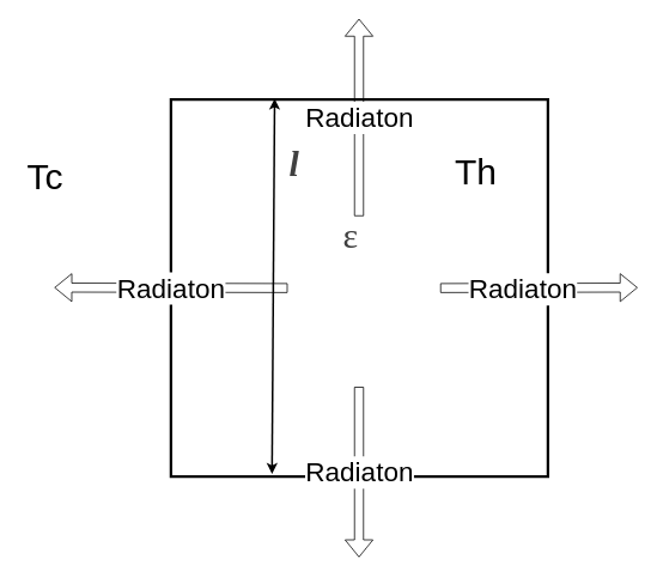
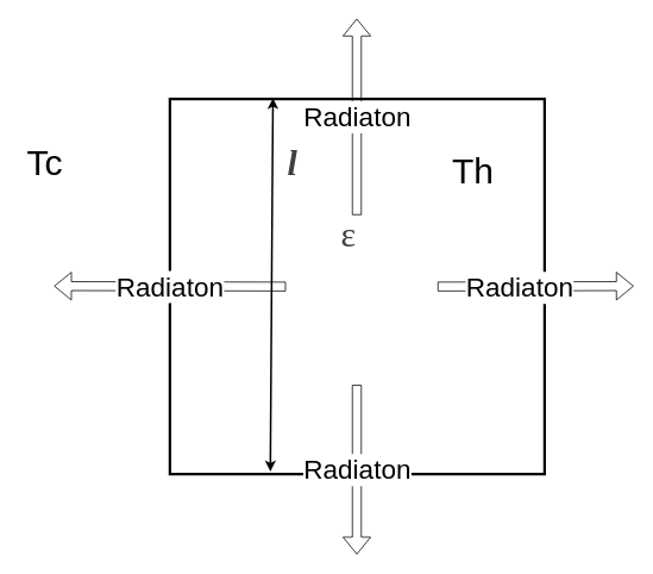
  <mxCell id="0" />
  <mxCell id="1" parent="0" />
  <mxCell id="2" value="" style="whiteSpace=wrap;html=1;aspect=fixed;strokeWidth=3;" vertex="1" parent="1"><mxGeometry x="190" y="110" width="420" height="420" as="geometry" /></mxCell>
  <mxCell id="3" value="&lt;meta charset=&quot;utf-8&quot;&gt;&lt;span style=&quot;color: rgb(0, 0, 0); font-family: Helvetica; font-size: 30px; font-style: normal; font-variant-ligatures: normal; font-variant-caps: normal; font-weight: 400; letter-spacing: normal; orphans: 2; text-align: center; text-indent: 0px; text-transform: none; widows: 2; word-spacing: 0px; -webkit-text-stroke-width: 0px; white-space: nowrap; background-color: rgb(255, 255, 255); text-decoration-thickness: initial; text-decoration-style: initial; text-decoration-color: initial; display: inline !important; float: none;&quot;&gt;Radiaton&lt;/span&gt;" style="shape=flexArrow;endArrow=classic;html=1;rounded=0;" edge="1" parent="1"><mxGeometry width="50" height="50" relative="1" as="geometry"><mxPoint x="320" y="320" as="sourcePoint" /><mxPoint x="60" y="319.5" as="targetPoint" /></mxGeometry></mxCell>
  <mxCell id="4" value="&lt;meta charset=&quot;utf-8&quot;&gt;&lt;span style=&quot;color: rgb(0, 0, 0); font-family: Helvetica; font-size: 30px; font-style: normal; font-variant-ligatures: normal; font-variant-caps: normal; font-weight: 400; letter-spacing: normal; orphans: 2; text-align: center; text-indent: 0px; text-transform: none; widows: 2; word-spacing: 0px; -webkit-text-stroke-width: 0px; white-space: nowrap; background-color: rgb(255, 255, 255); text-decoration-thickness: initial; text-decoration-style: initial; text-decoration-color: initial; display: inline !important; float: none;&quot;&gt;Radiaton&lt;/span&gt;" style="shape=flexArrow;endArrow=classic;html=1;rounded=0;" edge="1" parent="1"><mxGeometry width="50" height="50" relative="1" as="geometry"><mxPoint x="399.5" y="240" as="sourcePoint" /><mxPoint x="399.5" y="20" as="targetPoint" /></mxGeometry></mxCell>
  <mxCell id="5" value="&lt;meta charset=&quot;utf-8&quot;&gt;&lt;span style=&quot;color: rgb(0, 0, 0); font-family: Helvetica; font-size: 30px; font-style: normal; font-variant-ligatures: normal; font-variant-caps: normal; font-weight: 400; letter-spacing: normal; orphans: 2; text-align: center; text-indent: 0px; text-transform: none; widows: 2; word-spacing: 0px; -webkit-text-stroke-width: 0px; white-space: nowrap; background-color: rgb(255, 255, 255); text-decoration-thickness: initial; text-decoration-style: initial; text-decoration-color: initial; display: inline !important; float: none;&quot;&gt;Radiaton&lt;/span&gt;" style="shape=flexArrow;endArrow=classic;html=1;rounded=0;" edge="1" parent="1"><mxGeometry width="50" height="50" relative="1" as="geometry"><mxPoint x="399.5" y="430" as="sourcePoint" /><mxPoint x="399.5" y="620" as="targetPoint" /></mxGeometry></mxCell>
  <mxCell id="6" value="" style="shape=flexArrow;endArrow=classic;html=1;rounded=0;" edge="1" parent="1"><mxGeometry width="50" height="50" relative="1" as="geometry"><mxPoint x="490" y="320" as="sourcePoint" /><mxPoint x="710" y="319.5" as="targetPoint" /></mxGeometry></mxCell>
  <mxCell id="7" value="&lt;font style=&quot;font-size: 30px;&quot;&gt;Radiaton&lt;/font&gt;" style="edgeLabel;html=1;align=center;verticalAlign=middle;resizable=0;points=[];" vertex="1" connectable="0" parent="6"><mxGeometry x="-0.169" y="-1" relative="1" as="geometry"><mxPoint as="offset" /></mxGeometry></mxCell>
  <mxCell id="8" value="&lt;span style=&quot;font-size: 40px;&quot;&gt;Th&lt;/span&gt;" style="text;html=1;align=center;verticalAlign=middle;whiteSpace=wrap;rounded=0;" vertex="1" parent="1"><mxGeometry x="500" y="175" width="60" height="30" as="geometry" /></mxCell>
- <mxCell id="9" value="&lt;font style=&quot;font-size: 40px;&quot;&gt;Tc&lt;/font&gt;" style="text;html=1;align=center;verticalAlign=middle;whiteSpace=wrap;rounded=0;" vertex="1" parent="1"><mxGeometry x="20" y="180" width="60" height="30" as="geometry" /></mxCell>
+ <mxCell id="9" value="&lt;font style=&quot;font-size: 40px;&quot;&gt;Tc&lt;/font&gt;" style="text;html=1;align=center;verticalAlign=middle;whiteSpace=wrap;rounded=0;" vertex="1" parent="1"><mxGeometry x="20" y="165" width="60" height="30" as="geometry" /></mxCell>
  <mxCell id="10" value="" style="endArrow=classic;startArrow=classic;html=1;rounded=0;exitX=0.268;exitY=0.993;exitDx=0;exitDy=0;exitPerimeter=0;entryX=0.275;entryY=-0.002;entryDx=0;entryDy=0;entryPerimeter=0;strokeWidth=2;fontSize=3;" edge="1" parent="1" source="2" target="2"><mxGeometry width="50" height="50" relative="1" as="geometry"><mxPoint x="330" y="390" as="sourcePoint" /><mxPoint x="300" y="100" as="targetPoint" /></mxGeometry></mxCell>
  <mxCell id="11" value="&lt;span style=&quot;font-family: Aptos; color: rgb(64, 64, 64); font-style: italic;&quot;&gt;&lt;font style=&quot;&quot;&gt;&lt;b style=&quot;&quot;&gt;&lt;font style=&quot;font-size: 40px;&quot;&gt;l&lt;/font&gt;&lt;span style=&quot;font-size: 60px;&quot;&gt;&amp;nbsp;&lt;/span&gt;&lt;/b&gt;&lt;/font&gt;&lt;/span&gt;" style="text;html=1;align=center;verticalAlign=middle;whiteSpace=wrap;rounded=0;" vertex="1" parent="1"><mxGeometry x="305" y="160" width="60" height="30" as="geometry" /></mxCell>
  <mxCell id="12" value="&lt;span style=&quot;font-family:Aptos;mso-ascii-font-family:Aptos;mso-fareast-font-family:&#10;&amp;quot;Times New Roman&amp;quot;;mso-bidi-font-family:&amp;quot;Times New Roman&amp;quot;;color:#404040;&#10;language:en-US;font-style:normal;mso-style-textfill-type:solid;mso-style-textfill-fill-color:&#10;#404040;mso-style-textfill-fill-alpha:100.0%&quot;&gt;ε&lt;/span&gt;" style="text;whiteSpace=wrap;html=1;fontSize=40;" vertex="1" parent="1"><mxGeometry x="380" y="230" width="40" height="40" as="geometry" /></mxCell>
